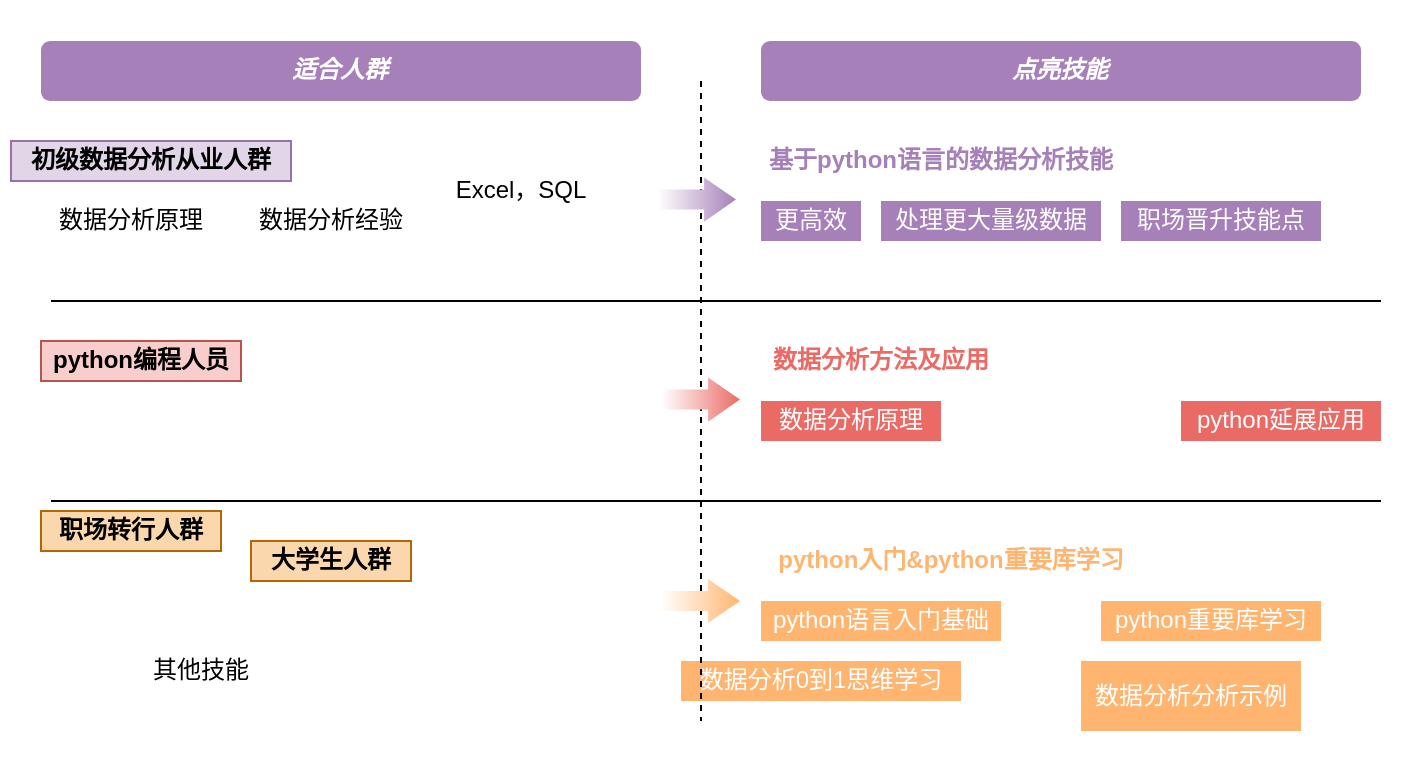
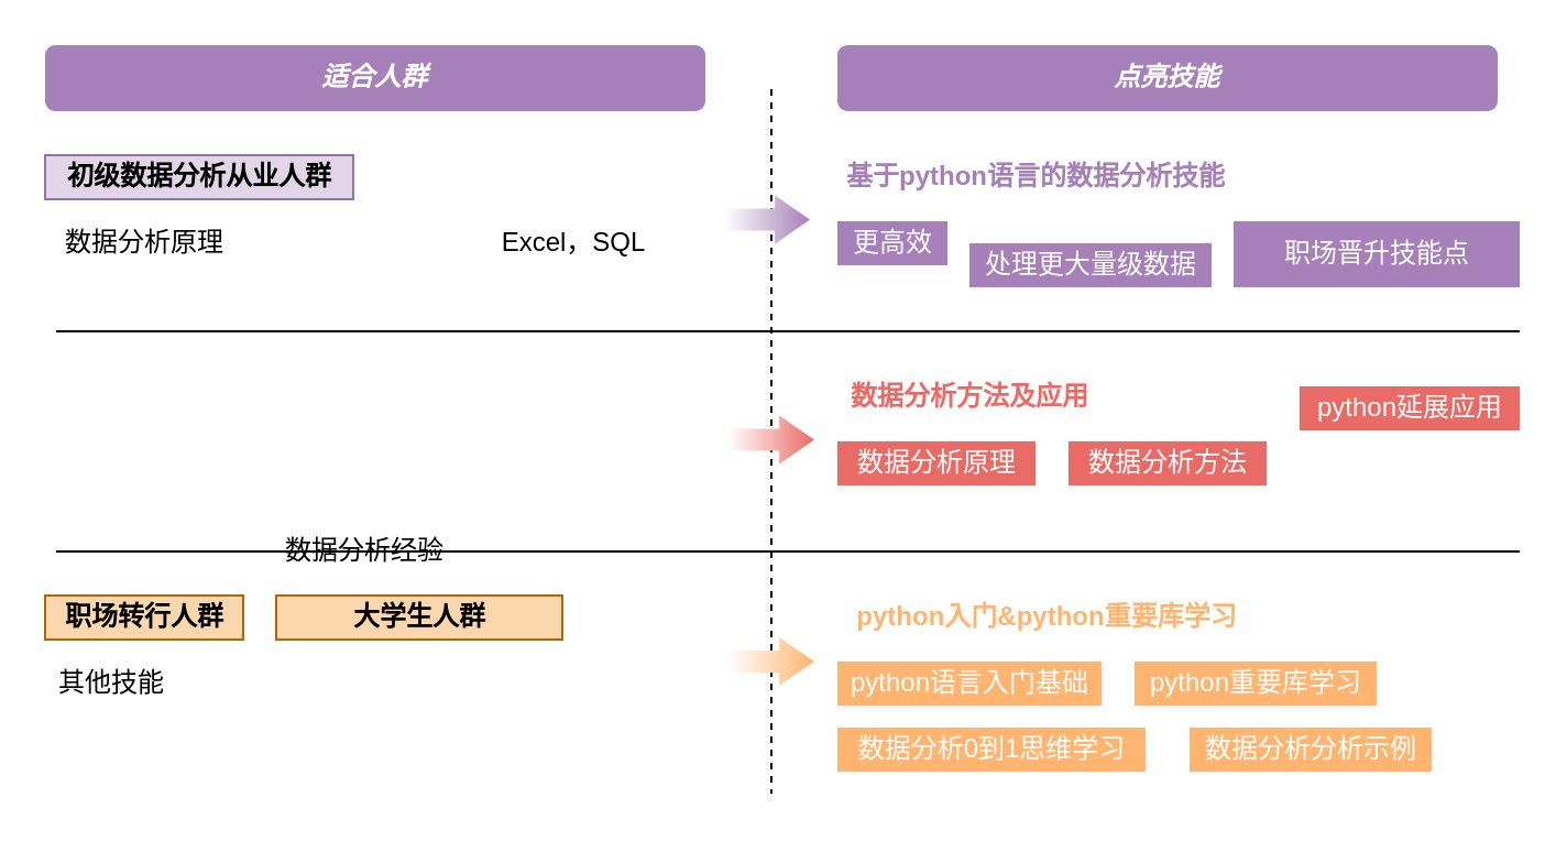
  <mxCell id="0" />
  <mxCell id="1" parent="0" />
- <mxCell id="2" value="初级数据分析从业人群" style="text;html=1;align=center;verticalAlign=middle;resizable=0;points=[];autosize=1;fillColor=#e1d5e7;strokeColor=#9673a6;fontStyle=1" parent="1" vertex="1"><mxGeometry x="5" y="70" width="140" height="20" as="geometry" /></mxCell>
- <mxCell id="3" value="python编程人员" style="text;html=1;align=center;verticalAlign=middle;resizable=0;points=[];autosize=1;fillColor=#f8cecc;strokeColor=#b85450;fontStyle=1" parent="1" vertex="1"><mxGeometry x="20" y="170" width="100" height="20" as="geometry" /></mxCell>
+ <mxCell id="2" value="初级数据分析从业人群" style="text;html=1;align=center;verticalAlign=middle;resizable=0;points=[];autosize=1;fillColor=#e1d5e7;strokeColor=#9673a6;fontStyle=1" parent="1" vertex="1"><mxGeometry x="20" y="70" width="140" height="20" as="geometry" /></mxCell>
  <mxCell id="4" value="适合人群" style="rounded=1;whiteSpace=wrap;html=1;fontSize=12;fontColor=#ffffff;fillColor=#a680b8;strokeColor=none;glass=0;sketch=0;shadow=0;fontStyle=3;" parent="1" vertex="1"><mxGeometry x="20" y="20" width="300" height="30" as="geometry" /></mxCell>
  <mxCell id="5" value="点亮技能" style="rounded=1;whiteSpace=wrap;html=1;fontSize=12;fontColor=#ffffff;fillColor=#a680b8;strokeColor=none;glass=0;sketch=0;shadow=0;fontStyle=3;" parent="1" vertex="1"><mxGeometry x="380" y="20" width="300" height="30" as="geometry" /></mxCell>
- <mxCell id="6" value="职场转行人群" style="text;html=1;align=center;verticalAlign=middle;resizable=0;points=[];autosize=1;fontSize=12;fillColor=#fad7ac;strokeColor=#b46504;fontStyle=1" parent="1" vertex="1"><mxGeometry x="20" y="255" width="90" height="20" as="geometry" /></mxCell>
- <mxCell id="7" value="大学生人群" style="text;html=1;align=center;verticalAlign=middle;resizable=0;points=[];autosize=1;fontSize=12;fillColor=#fad7ac;strokeColor=#b46504;fontStyle=1" parent="1" vertex="1"><mxGeometry x="125" y="270" width="80" height="20" as="geometry" /></mxCell>
+ <mxCell id="6" value="职场转行人群" style="text;html=1;align=center;verticalAlign=middle;resizable=0;points=[];autosize=1;fontSize=12;fillColor=#fad7ac;strokeColor=#b46504;fontStyle=1" parent="1" vertex="1"><mxGeometry x="20" y="270" width="90" height="20" as="geometry" /></mxCell>
+ <mxCell id="7" value="大学生人群" style="text;html=1;align=center;verticalAlign=middle;resizable=0;points=[];autosize=1;fontSize=12;fillColor=#fad7ac;strokeColor=#b46504;fontStyle=1" parent="1" vertex="1"><mxGeometry x="125" y="270" width="130" height="20" as="geometry" /></mxCell>
  <mxCell id="8" value="数据分析原理" style="text;html=1;align=center;verticalAlign=middle;resizable=0;points=[];autosize=1;fontSize=12;" parent="1" vertex="1"><mxGeometry x="20" y="100" width="90" height="20" as="geometry" /></mxCell>
- <mxCell id="9" value="数据分析经验" style="text;html=1;align=center;verticalAlign=middle;resizable=0;points=[];autosize=1;fontSize=12;" parent="1" vertex="1"><mxGeometry x="120" y="100" width="90" height="20" as="geometry" /></mxCell>
- <mxCell id="10" value="Excel，SQL" style="text;html=1;align=center;verticalAlign=middle;resizable=0;points=[];autosize=1;fontSize=12;" parent="1" vertex="1"><mxGeometry x="220" y="85" width="80" height="20" as="geometry" /></mxCell>
+ <mxCell id="9" value="数据分析经验" style="text;html=1;align=center;verticalAlign=middle;resizable=0;points=[];autosize=1;fontSize=12;" parent="1" vertex="1"><mxGeometry x="120" y="240" width="90" height="20" as="geometry" /></mxCell>
+ <mxCell id="10" value="Excel，SQL" style="text;html=1;align=center;verticalAlign=middle;resizable=0;points=[];autosize=1;fontSize=12;" parent="1" vertex="1"><mxGeometry x="220" y="100" width="80" height="20" as="geometry" /></mxCell>
  <mxCell id="11" value="基于python语言的数据分析技能" style="text;html=1;align=center;verticalAlign=middle;resizable=0;points=[];autosize=1;fontColor=#A680B8;fontStyle=1" parent="1" vertex="1"><mxGeometry x="375" y="70" width="190" height="20" as="geometry" /></mxCell>
  <mxCell id="12" value="更高效" style="text;html=1;align=center;verticalAlign=middle;resizable=0;points=[];autosize=1;fontSize=12;fillColor=#A680B8;fontColor=#FFFFFF;" parent="1" vertex="1"><mxGeometry x="380" y="100" width="50" height="20" as="geometry" /></mxCell>
- <mxCell id="13" value="处理更大量级数据" style="text;html=1;align=center;verticalAlign=middle;resizable=0;points=[];autosize=1;fontSize=12;fillColor=#A680B8;fontColor=#FFFFFF;" parent="1" vertex="1"><mxGeometry x="440" y="100" width="110" height="20" as="geometry" /></mxCell>
- <mxCell id="14" value="职场晋升技能点" style="text;html=1;align=center;verticalAlign=middle;resizable=0;points=[];autosize=1;fontSize=12;fillColor=#A680B8;fontColor=#FFFFFF;" parent="1" vertex="1"><mxGeometry x="560" y="100" width="100" height="20" as="geometry" /></mxCell>
+ <mxCell id="13" value="处理更大量级数据" style="text;html=1;align=center;verticalAlign=middle;resizable=0;points=[];autosize=1;fontSize=12;fillColor=#A680B8;fontColor=#FFFFFF;" parent="1" vertex="1"><mxGeometry x="440" y="110" width="110" height="20" as="geometry" /></mxCell>
+ <mxCell id="14" value="职场晋升技能点" style="text;html=1;align=center;verticalAlign=middle;resizable=0;points=[];autosize=1;fontSize=12;fillColor=#A680B8;fontColor=#FFFFFF;" parent="1" vertex="1"><mxGeometry x="560" y="100" width="130" height="30" as="geometry" /></mxCell>
  <mxCell id="15" value="数据分析方法及应用" style="text;html=1;align=center;verticalAlign=middle;resizable=0;points=[];autosize=1;fontStyle=1;fontColor=#EA6B66;" parent="1" vertex="1"><mxGeometry x="380" y="170" width="120" height="20" as="geometry" /></mxCell>
  <mxCell id="16" value="数据分析原理" style="text;html=1;align=center;verticalAlign=middle;resizable=0;points=[];autosize=1;fontSize=12;fillColor=#EA6B66;fontColor=#FFFFFF;" parent="1" vertex="1"><mxGeometry x="380" y="200" width="90" height="20" as="geometry" /></mxCell>
- <mxCell id="18" value="python延展应用" style="text;html=1;align=center;verticalAlign=middle;resizable=0;points=[];autosize=1;fontSize=12;fillColor=#EA6B66;fontColor=#FFFFFF;" parent="1" vertex="1"><mxGeometry x="590" y="200" width="100" height="20" as="geometry" /></mxCell>
- <mxCell id="19" value="其他技能" style="text;html=1;align=center;verticalAlign=middle;resizable=0;points=[];autosize=1;fontSize=12;fontColor=#000000;" parent="1" vertex="1"><mxGeometry x="70" y="325" width="60" height="20" as="geometry" /></mxCell>
+ <mxCell id="17" value="数据分析方法" style="text;html=1;align=center;verticalAlign=middle;resizable=0;points=[];autosize=1;fontSize=12;fillColor=#EA6B66;fontColor=#FFFFFF;" parent="1" vertex="1"><mxGeometry x="485" y="200" width="90" height="20" as="geometry" /></mxCell>
+ <mxCell id="18" value="python延展应用" style="text;html=1;align=center;verticalAlign=middle;resizable=0;points=[];autosize=1;fontSize=12;fillColor=#EA6B66;fontColor=#FFFFFF;" parent="1" vertex="1"><mxGeometry x="590" y="175" width="100" height="20" as="geometry" /></mxCell>
+ <mxCell id="19" value="其他技能" style="text;html=1;align=center;verticalAlign=middle;resizable=0;points=[];autosize=1;fontSize=12;fontColor=#000000;" parent="1" vertex="1"><mxGeometry x="20" y="300" width="60" height="20" as="geometry" /></mxCell>
  <mxCell id="20" value="python入门&amp;amp;python重要库学习" style="text;html=1;align=center;verticalAlign=middle;resizable=0;points=[];autosize=1;fontSize=12;fontColor=#FFB570;fontStyle=1" parent="1" vertex="1"><mxGeometry x="375" y="270" width="200" height="20" as="geometry" /></mxCell>
  <mxCell id="21" value="python语言入门基础" style="text;html=1;align=center;verticalAlign=middle;resizable=0;points=[];autosize=1;fontSize=12;fillColor=#FFB570;fontColor=#FFFFFF;" parent="1" vertex="1"><mxGeometry x="380" y="300" width="120" height="20" as="geometry" /></mxCell>
- <mxCell id="22" value="数据分析0到1思维学习" style="text;html=1;align=center;verticalAlign=middle;resizable=0;points=[];autosize=1;fontSize=12;fillColor=#FFB570;fontColor=#FFFFFF;" parent="1" vertex="1"><mxGeometry x="340" y="330" width="140" height="20" as="geometry" /></mxCell>
- <mxCell id="23" value="数据分析分析示例" style="text;html=1;align=center;verticalAlign=middle;resizable=0;points=[];autosize=1;fontSize=12;fillColor=#FFB570;fontColor=#FFFFFF;" parent="1" vertex="1"><mxGeometry x="540" y="330" width="110" height="35" as="geometry" /></mxCell>
- <mxCell id="24" value="python重要库学习" style="text;html=1;align=center;verticalAlign=middle;resizable=0;points=[];autosize=1;fontSize=12;fillColor=#FFB570;fontColor=#FFFFFF;" parent="1" vertex="1"><mxGeometry x="550" y="300" width="110" height="20" as="geometry" /></mxCell>
+ <mxCell id="22" value="数据分析0到1思维学习" style="text;html=1;align=center;verticalAlign=middle;resizable=0;points=[];autosize=1;fontSize=12;fillColor=#FFB570;fontColor=#FFFFFF;" parent="1" vertex="1"><mxGeometry x="380" y="330" width="140" height="20" as="geometry" /></mxCell>
+ <mxCell id="23" value="数据分析分析示例" style="text;html=1;align=center;verticalAlign=middle;resizable=0;points=[];autosize=1;fontSize=12;fillColor=#FFB570;fontColor=#FFFFFF;" parent="1" vertex="1"><mxGeometry x="540" y="330" width="110" height="20" as="geometry" /></mxCell>
+ <mxCell id="24" value="python重要库学习" style="text;html=1;align=center;verticalAlign=middle;resizable=0;points=[];autosize=1;fontSize=12;fillColor=#FFB570;fontColor=#FFFFFF;" parent="1" vertex="1"><mxGeometry x="515" y="300" width="110" height="20" as="geometry" /></mxCell>
  <mxCell id="25" value="" style="endArrow=none;html=1;fontSize=12;fontColor=#FFB570;" parent="1" edge="1"><mxGeometry width="50" height="50" relative="1" as="geometry"><mxPoint x="25" y="150" as="sourcePoint" /><mxPoint x="690" y="150" as="targetPoint" /></mxGeometry></mxCell>
  <mxCell id="26" value="" style="endArrow=none;html=1;fontSize=12;fontColor=#FFB570;" parent="1" edge="1"><mxGeometry width="50" height="50" relative="1" as="geometry"><mxPoint x="25" y="250" as="sourcePoint" /><mxPoint x="690" y="250" as="targetPoint" /></mxGeometry></mxCell>
  <mxCell id="27" value="" style="endArrow=none;html=1;fontSize=12;fontColor=#FFB570;dashed=1;" parent="1" edge="1"><mxGeometry width="50" height="50" relative="1" as="geometry"><mxPoint x="350" y="40" as="sourcePoint" /><mxPoint x="350" y="360" as="targetPoint" /></mxGeometry></mxCell>
  <mxCell id="28" value="" style="shape=flexArrow;endArrow=classic;html=1;fontSize=12;fontColor=#FFB570;endWidth=11.034;endSize=4.979;gradientDirection=east;fillColor=#FFFFFF;strokeColor=none;gradientColor=#A680B8;" parent="1" edge="1"><mxGeometry width="50" height="50" relative="1" as="geometry"><mxPoint x="328" y="99.31" as="sourcePoint" /><mxPoint x="368" y="99.31" as="targetPoint" /><Array as="points"><mxPoint x="348" y="99.31" /></Array></mxGeometry></mxCell>
  <mxCell id="29" value="" style="shape=flexArrow;endArrow=classic;html=1;fontSize=12;fontColor=#FFB570;endWidth=11.034;endSize=4.979;gradientDirection=east;fillColor=#FFFFFF;strokeColor=none;gradientColor=#EA6B66;" parent="1" edge="1"><mxGeometry width="50" height="50" relative="1" as="geometry"><mxPoint x="330" y="199.31" as="sourcePoint" /><mxPoint x="370" y="199.31" as="targetPoint" /><Array as="points"><mxPoint x="350" y="199.31" /></Array></mxGeometry></mxCell>
  <mxCell id="30" value="" style="shape=flexArrow;endArrow=classic;html=1;fontSize=12;fontColor=#FFB570;endWidth=11.034;endSize=4.979;gradientDirection=east;fillColor=#FFFFFF;strokeColor=none;gradientColor=#FFB570;" parent="1" edge="1"><mxGeometry width="50" height="50" relative="1" as="geometry"><mxPoint x="330" y="300" as="sourcePoint" /><mxPoint x="370" y="300" as="targetPoint" /><Array as="points"><mxPoint x="350" y="300" /></Array></mxGeometry></mxCell>
